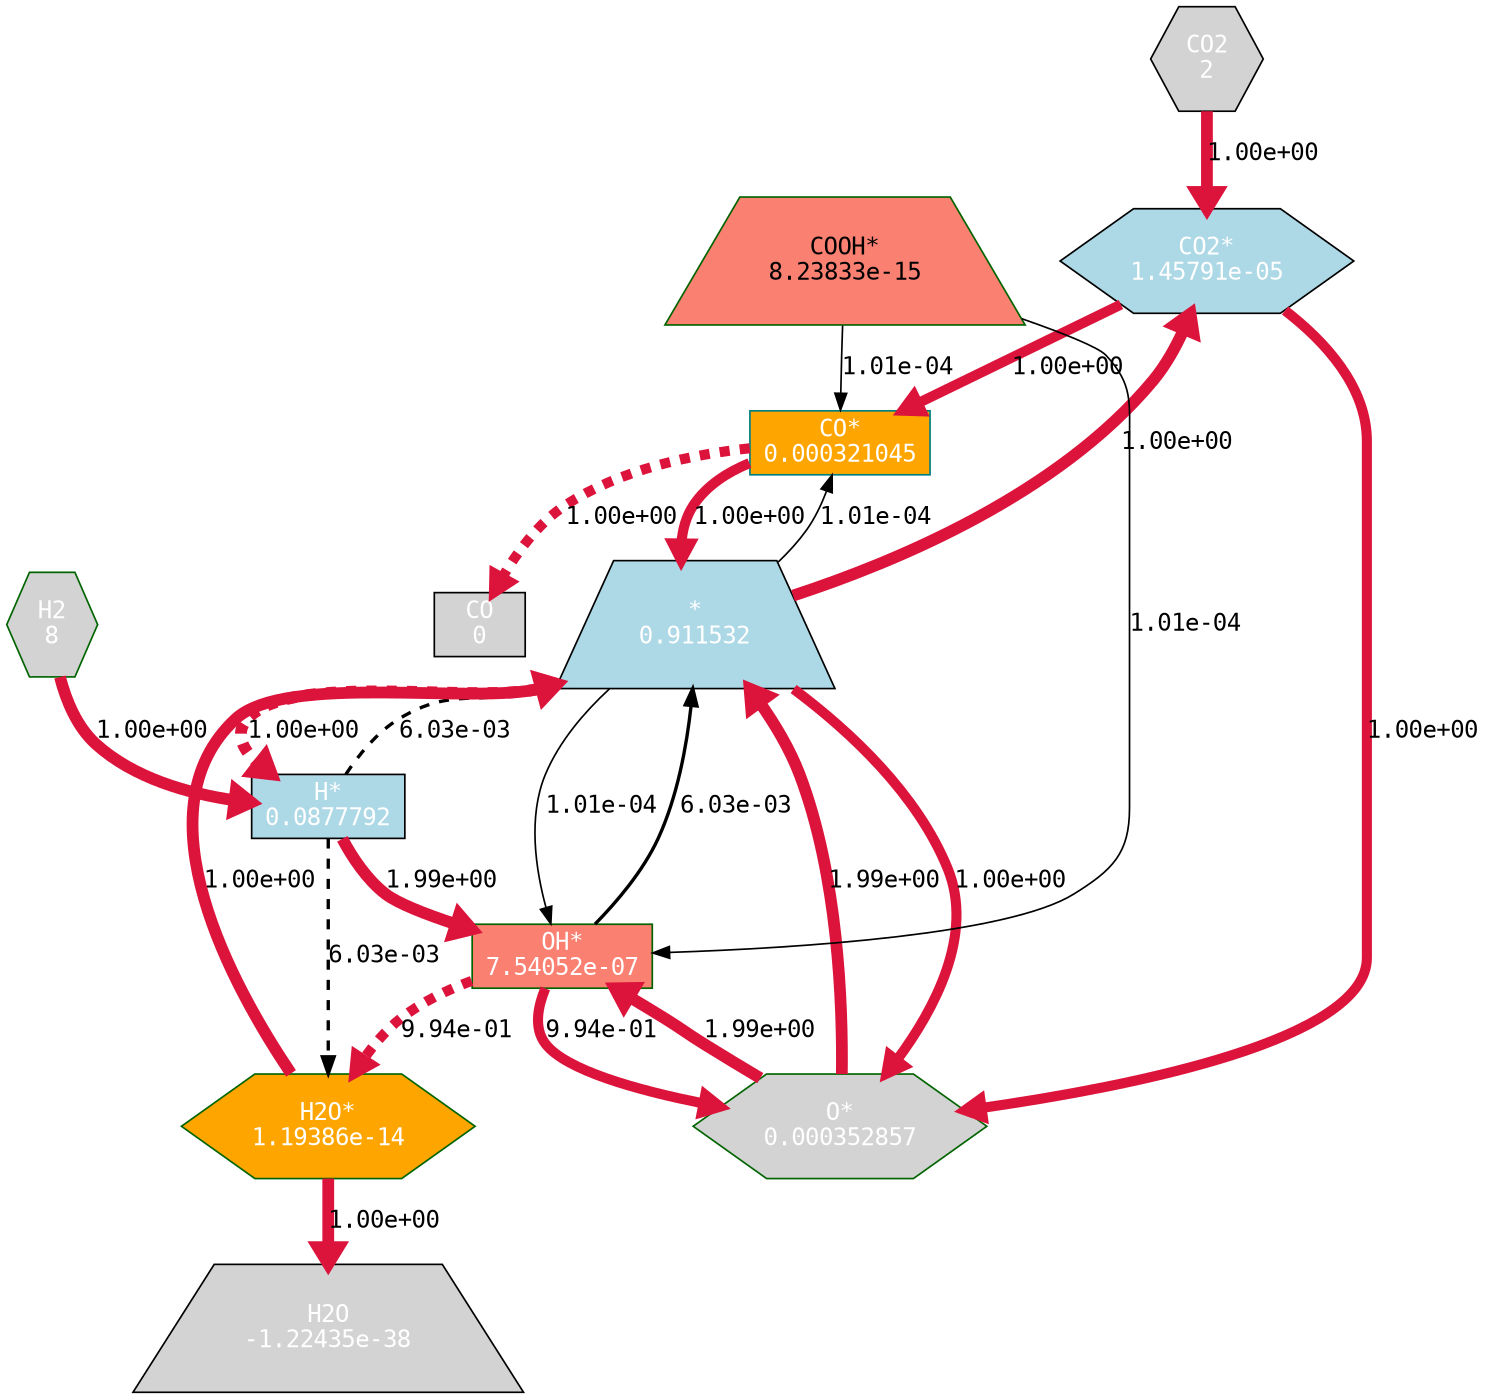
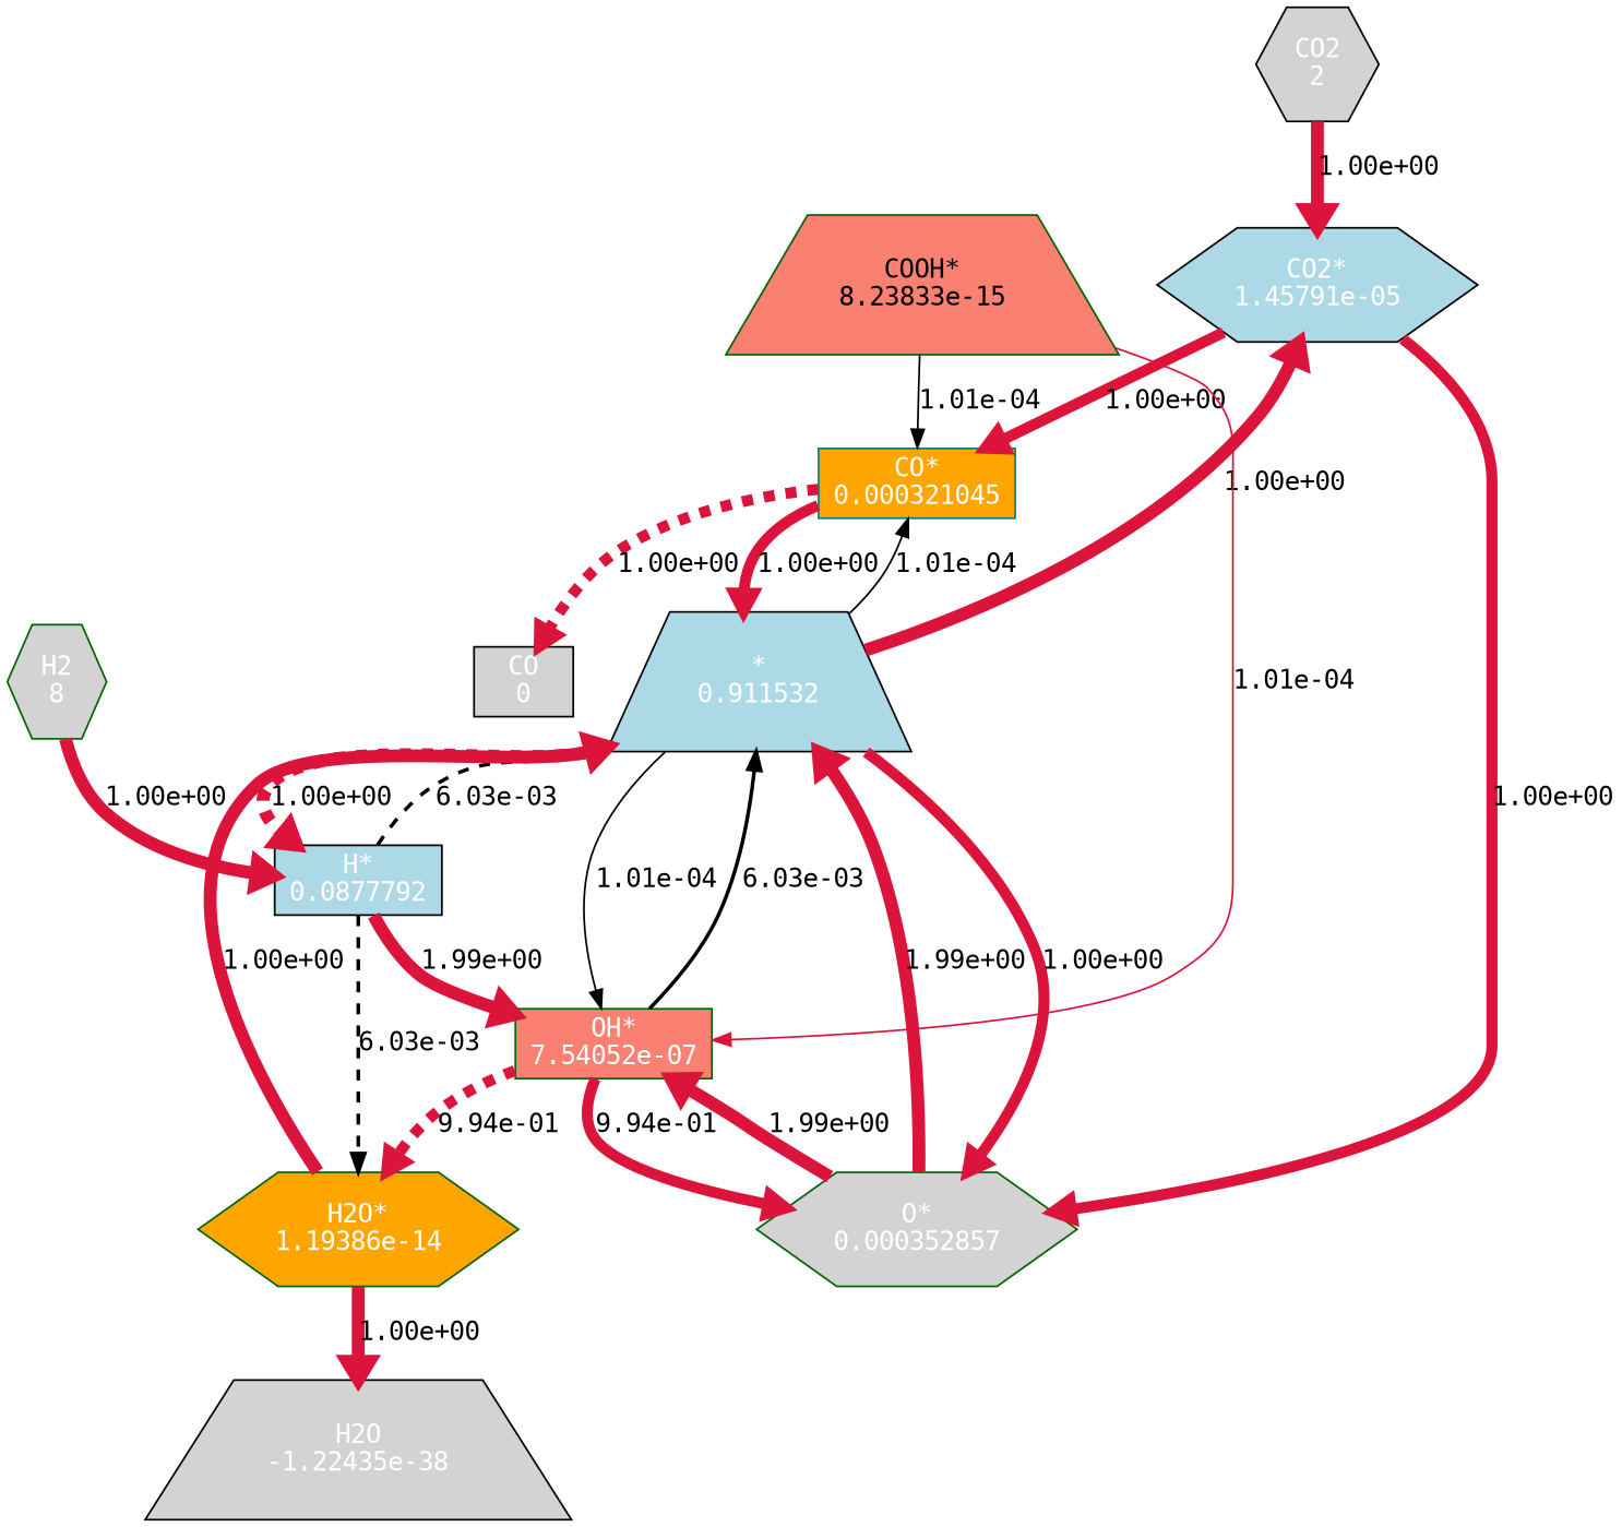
  strict digraph {
    rankdir=TB
    root=CO2
    node [fillcolor=lightgrey fontcolor=white fontname=monospace shape=hexagon style=filled color=black]
    edge [color=crimson fontname=monospace penwidth=7 style=solid]
    n1 [label="CO2\n2"]
    n2 [fillcolor=lightblue label="CO2*\n1.45791e-05"]
    n3 [fillcolor=orange label="CO*\n0.000321045" shape=box color=teal]
    n4 [label="O*\n0.000352857" color=darkgreen]
    n5 [fillcolor=lightblue label="*\n0.911532" shape=trapezium]
    n6 [fillcolor=lightblue label="H*\n0.0877792" shape=box]
    n7 [fillcolor=salmon label="OH*\n7.54052e-07" shape=box color=darkgreen]
    n8 [label="CO\n0" shape=box]
    n9 [label="H2\n8" color=darkgreen]
    n10 [fillcolor=orange label="H2O*\n1.19386e-14" color=darkgreen]
    n11 [label="H2O\n-1.22435e-38" shape=trapezium]
    n12 [label="COOH*\n8.23833e-15" shape=trapezium fillcolor=salmon color=darkgreen fontcolor=""]
    n1 -> n2 [label="1.00e+00" style=bold]
    n2 -> n3 [label="1.00e+00" penwidth=6 style=bold]
    n2 -> n4 [label="1.00e+00" penwidth=6 style=bold]
    n3 -> n5 [label="1.00e+00" penwidth=6]
    n3 -> n8 [label="1.00e+00" penwidth=6 style=dashed]
    n4 -> n5 [label="1.99e+00"]
    n4 -> n7 [label="1.99e+00"]
    n5 -> n2 [label="1.00e+00" style=bold]
    n5 -> n3 [color=black label="1.01e-04" penwidth=1 style=bold]
    n5 -> n4 [label="1.00e+00" penwidth=6]
    n5 -> n6 [label="1.00e+00" style=dashed]
    n5 -> n7 [color=black label="1.01e-04" penwidth=1]
    n6 -> n5 [color=black label="6.03e-03" penwidth=2 style=dashed]
    n6 -> n7 [label="1.99e+00"]
    n6 -> n10 [color=black label="6.03e-03" penwidth=2 style=dashed]
    n7 -> n4 [label="9.94e-01" penwidth=6]
    n7 -> n5 [color=black label="6.03e-03" penwidth=2 style=bold]
    n7 -> n10 [label="9.94e-01" penwidth=6 style=dashed]
    n9 -> n6 [label="1.00e+00"]
    n10 -> n5 [label="1.00e+00"]
    n10 -> n11 [label="1.00e+00"]
    n12 -> n3 [color=black label="1.01e-04" penwidth=1 style=bold]
-   n12 -> n7 [color=black label="1.01e-04" penwidth=1]
+   n12 -> n7 [label="1.01e-04" penwidth=1]
  }
